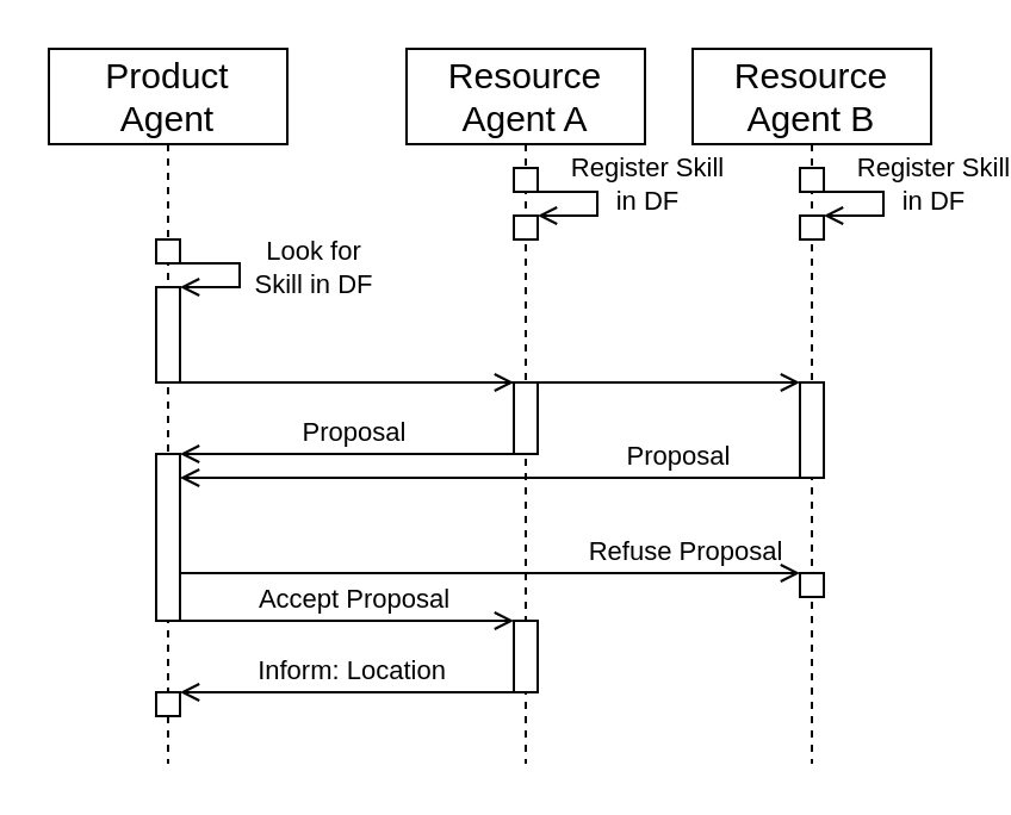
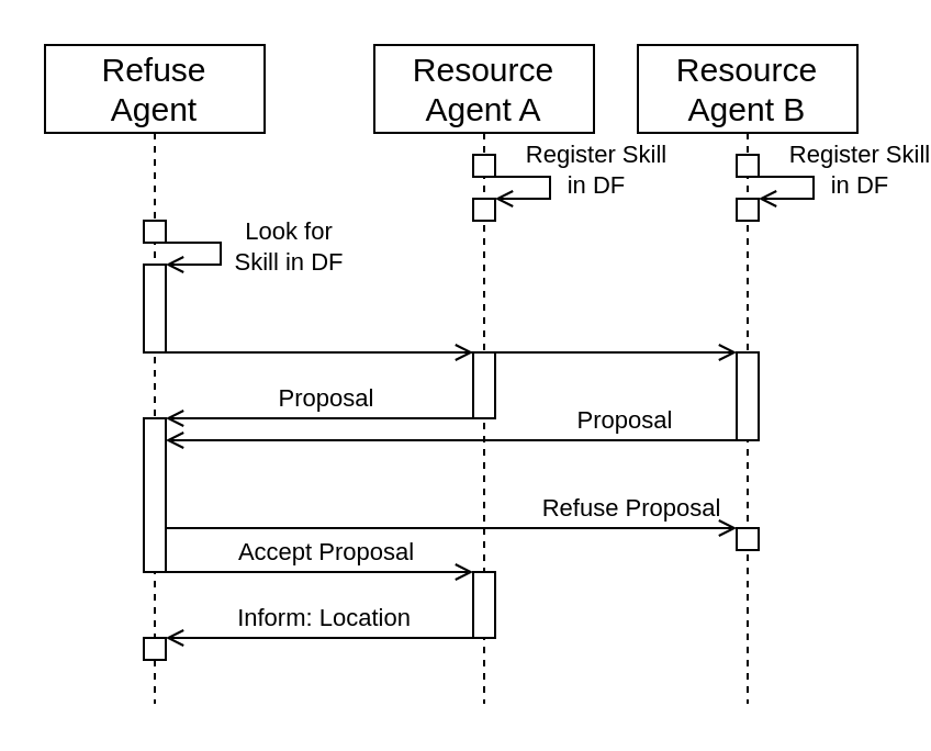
  <mxCell id="0" />
  <mxCell id="1" parent="0" />
- <mxCell id="2" value="&lt;div style=&quot;font-size: 15px;&quot;&gt;&lt;font style=&quot;font-size: 15px;&quot;&gt;Product&lt;/font&gt;&lt;/div&gt;&lt;div style=&quot;font-size: 15px;&quot;&gt;&lt;font style=&quot;font-size: 15px;&quot;&gt;Agent&lt;/font&gt;&lt;br&gt;&lt;/div&gt;" style="shape=umlLifeline;perimeter=lifelinePerimeter;whiteSpace=wrap;html=1;container=0;dropTarget=0;collapsible=0;recursiveResize=0;outlineConnect=0;portConstraint=eastwest;newEdgeStyle={&quot;edgeStyle&quot;:&quot;elbowEdgeStyle&quot;,&quot;elbow&quot;:&quot;vertical&quot;,&quot;curved&quot;:0,&quot;rounded&quot;:0};" parent="1" vertex="1"><mxGeometry x="20" y="20" width="100" height="300" as="geometry" /></mxCell>
+ <mxCell id="2" value="&lt;div style=&quot;font-size: 15px;&quot;&gt;&lt;font style=&quot;font-size: 15px;&quot;&gt;Refuse&lt;/font&gt;&lt;/div&gt;&lt;div style=&quot;font-size: 15px;&quot;&gt;&lt;font style=&quot;font-size: 15px;&quot;&gt;Agent&lt;/font&gt;&lt;br&gt;&lt;/div&gt;" style="shape=umlLifeline;perimeter=lifelinePerimeter;whiteSpace=wrap;html=1;container=0;dropTarget=0;collapsible=0;recursiveResize=0;outlineConnect=0;portConstraint=eastwest;newEdgeStyle={&quot;edgeStyle&quot;:&quot;elbowEdgeStyle&quot;,&quot;elbow&quot;:&quot;vertical&quot;,&quot;curved&quot;:0,&quot;rounded&quot;:0};" parent="1" vertex="1"><mxGeometry x="20" y="20" width="100" height="300" as="geometry" /></mxCell>
  <mxCell id="3" value="" style="html=1;points=[];perimeter=orthogonalPerimeter;outlineConnect=0;targetShapes=umlLifeline;portConstraint=eastwest;newEdgeStyle={&quot;edgeStyle&quot;:&quot;elbowEdgeStyle&quot;,&quot;elbow&quot;:&quot;vertical&quot;,&quot;curved&quot;:0,&quot;rounded&quot;:0};" parent="2" vertex="1"><mxGeometry x="45" y="80" width="10" height="10" as="geometry" /></mxCell>
  <mxCell id="4" value="" style="html=1;points=[];perimeter=orthogonalPerimeter;outlineConnect=0;targetShapes=umlLifeline;portConstraint=eastwest;newEdgeStyle={&quot;edgeStyle&quot;:&quot;elbowEdgeStyle&quot;,&quot;elbow&quot;:&quot;vertical&quot;,&quot;curved&quot;:0,&quot;rounded&quot;:0};" parent="2" vertex="1"><mxGeometry x="45" y="100" width="10" height="40" as="geometry" /></mxCell>
  <mxCell id="5" value="" style="endArrow=open;startArrow=none;html=1;rounded=0;startFill=0;endFill=0;" parent="2" source="3" edge="1"><mxGeometry width="50" height="50" relative="1" as="geometry"><mxPoint x="55" y="80" as="sourcePoint" /><mxPoint x="55" y="100" as="targetPoint" /><Array as="points"><mxPoint x="80" y="90" /><mxPoint x="80" y="100" /></Array></mxGeometry></mxCell>
  <mxCell id="6" value="&lt;div&gt;Look for&lt;/div&gt;&lt;div&gt;Skill in&amp;nbsp;&lt;span style=&quot;background-color: initial;&quot;&gt;DF&lt;/span&gt;&lt;/div&gt;" style="edgeLabel;html=1;align=center;verticalAlign=middle;resizable=0;points=[];labelBackgroundColor=none;" parent="5" vertex="1" connectable="0"><mxGeometry x="0.017" y="1" relative="1" as="geometry"><mxPoint x="29" y="-5" as="offset" /></mxGeometry></mxCell>
  <mxCell id="7" value="&lt;div style=&quot;font-size: 15px;&quot;&gt;&lt;font style=&quot;font-size: 15px;&quot;&gt;Resource&lt;/font&gt;&lt;/div&gt;&lt;div style=&quot;font-size: 15px;&quot;&gt;&lt;font style=&quot;font-size: 15px;&quot;&gt;Agent A&lt;/font&gt;&lt;br&gt;&lt;/div&gt;" style="shape=umlLifeline;perimeter=lifelinePerimeter;whiteSpace=wrap;html=1;container=0;dropTarget=0;collapsible=0;recursiveResize=0;outlineConnect=0;portConstraint=eastwest;newEdgeStyle={&quot;edgeStyle&quot;:&quot;elbowEdgeStyle&quot;,&quot;elbow&quot;:&quot;vertical&quot;,&quot;curved&quot;:0,&quot;rounded&quot;:0};" parent="1" vertex="1"><mxGeometry x="170" y="20" width="100" height="300" as="geometry" /></mxCell>
  <mxCell id="8" value="" style="html=1;points=[];perimeter=orthogonalPerimeter;outlineConnect=0;targetShapes=umlLifeline;portConstraint=eastwest;newEdgeStyle={&quot;edgeStyle&quot;:&quot;elbowEdgeStyle&quot;,&quot;elbow&quot;:&quot;vertical&quot;,&quot;curved&quot;:0,&quot;rounded&quot;:0};" parent="7" vertex="1"><mxGeometry x="45" y="50" width="10" height="10" as="geometry" /></mxCell>
  <mxCell id="9" value="" style="html=1;points=[];perimeter=orthogonalPerimeter;outlineConnect=0;targetShapes=umlLifeline;portConstraint=eastwest;newEdgeStyle={&quot;edgeStyle&quot;:&quot;elbowEdgeStyle&quot;,&quot;elbow&quot;:&quot;vertical&quot;,&quot;curved&quot;:0,&quot;rounded&quot;:0};" parent="7" vertex="1"><mxGeometry x="45" y="70" width="10" height="10" as="geometry" /></mxCell>
  <mxCell id="10" value="" style="endArrow=open;startArrow=none;html=1;rounded=0;startFill=0;endFill=0;" parent="7" source="8" target="9" edge="1"><mxGeometry width="50" height="50" relative="1" as="geometry"><mxPoint x="75" y="60" as="sourcePoint" /><mxPoint x="130" y="80" as="targetPoint" /><Array as="points"><mxPoint x="80" y="60" /><mxPoint x="80" y="70" /></Array></mxGeometry></mxCell>
  <mxCell id="11" value="&lt;div&gt;Register Skill&lt;/div&gt;&lt;div&gt;in DF&lt;/div&gt;" style="edgeLabel;html=1;align=center;verticalAlign=middle;resizable=0;points=[];labelBackgroundColor=none;" parent="10" vertex="1" connectable="0"><mxGeometry x="0.017" y="1" relative="1" as="geometry"><mxPoint x="19" y="-10" as="offset" /></mxGeometry></mxCell>
  <mxCell id="12" value="" style="endArrow=open;html=1;rounded=0;entryX=0;entryY=0;entryDx=0;entryDy=0;endFill=0;" parent="1" target="28" edge="1"><mxGeometry width="50" height="50" relative="1" as="geometry"><mxPoint x="75" y="160" as="sourcePoint" /><mxPoint x="385" y="160" as="targetPoint" /><Array as="points"><mxPoint x="190" y="160" /></Array></mxGeometry></mxCell>
  <mxCell id="13" value="" style="rounded=0;whiteSpace=wrap;html=1;" parent="1" vertex="1"><mxGeometry x="215" y="160" width="10" height="30" as="geometry" /></mxCell>
  <mxCell id="14" value="" style="endArrow=open;html=1;rounded=0;exitX=0;exitY=1;exitDx=0;exitDy=0;endFill=0;entryX=1;entryY=0;entryDx=0;entryDy=0;" parent="1" source="13" target="16" edge="1"><mxGeometry width="50" height="50" relative="1" as="geometry"><mxPoint x="150" y="300" as="sourcePoint" /><mxPoint x="140" y="200" as="targetPoint" /></mxGeometry></mxCell>
  <mxCell id="15" value="&lt;div&gt;Proposal&lt;/div&gt;" style="edgeLabel;html=1;align=center;verticalAlign=middle;resizable=0;points=[];labelBackgroundColor=none;" parent="14" vertex="1" connectable="0"><mxGeometry x="0.167" relative="1" as="geometry"><mxPoint x="14" y="-10" as="offset" /></mxGeometry></mxCell>
  <mxCell id="16" value="" style="rounded=0;whiteSpace=wrap;html=1;" parent="1" vertex="1"><mxGeometry x="65" y="190" width="10" height="70" as="geometry" /></mxCell>
  <mxCell id="17" value="" style="endArrow=open;html=1;rounded=0;exitX=1;exitY=1;exitDx=0;exitDy=0;entryX=0;entryY=0;entryDx=0;entryDy=0;endFill=0;" parent="1" edge="1"><mxGeometry width="50" height="50" relative="1" as="geometry"><mxPoint x="75" y="260" as="sourcePoint" /><mxPoint x="215" y="260" as="targetPoint" /></mxGeometry></mxCell>
  <mxCell id="18" value="&lt;div&gt;Accept Proposal&lt;/div&gt;" style="edgeLabel;html=1;align=center;verticalAlign=middle;resizable=0;points=[];labelBackgroundColor=none;" parent="17" vertex="1" connectable="0"><mxGeometry x="-0.092" y="1" relative="1" as="geometry"><mxPoint x="8" y="-9" as="offset" /></mxGeometry></mxCell>
  <mxCell id="19" value="" style="rounded=0;whiteSpace=wrap;html=1;" parent="1" vertex="1"><mxGeometry x="215" y="260" width="10" height="30" as="geometry" /></mxCell>
  <mxCell id="20" value="" style="endArrow=open;html=1;rounded=0;exitX=0;exitY=1;exitDx=0;exitDy=0;entryX=1;entryY=0;entryDx=0;entryDy=0;endFill=0;" parent="1" source="19" target="22" edge="1"><mxGeometry width="50" height="50" relative="1" as="geometry"><mxPoint x="130" y="340" as="sourcePoint" /><mxPoint x="180" y="290" as="targetPoint" /></mxGeometry></mxCell>
  <mxCell id="21" value="Inform: Location" style="edgeLabel;html=1;align=center;verticalAlign=middle;resizable=0;points=[];labelBackgroundColor=none;" parent="20" vertex="1" connectable="0"><mxGeometry x="0.224" relative="1" as="geometry"><mxPoint x="17" y="-10" as="offset" /></mxGeometry></mxCell>
  <mxCell id="22" value="" style="rounded=0;whiteSpace=wrap;html=1;" parent="1" vertex="1"><mxGeometry x="65" y="290" width="10" height="10" as="geometry" /></mxCell>
  <mxCell id="23" value="&lt;div style=&quot;font-size: 15px;&quot;&gt;&lt;font style=&quot;font-size: 15px;&quot;&gt;Resource&lt;/font&gt;&lt;/div&gt;&lt;div style=&quot;font-size: 15px;&quot;&gt;&lt;font style=&quot;font-size: 15px;&quot;&gt;Agent B&lt;/font&gt;&lt;br&gt;&lt;/div&gt;" style="shape=umlLifeline;perimeter=lifelinePerimeter;whiteSpace=wrap;html=1;container=0;dropTarget=0;collapsible=0;recursiveResize=0;outlineConnect=0;portConstraint=eastwest;newEdgeStyle={&quot;edgeStyle&quot;:&quot;elbowEdgeStyle&quot;,&quot;elbow&quot;:&quot;vertical&quot;,&quot;curved&quot;:0,&quot;rounded&quot;:0};" parent="1" vertex="1"><mxGeometry x="290" y="20" width="100" height="300" as="geometry" /></mxCell>
  <mxCell id="24" value="" style="html=1;points=[];perimeter=orthogonalPerimeter;outlineConnect=0;targetShapes=umlLifeline;portConstraint=eastwest;newEdgeStyle={&quot;edgeStyle&quot;:&quot;elbowEdgeStyle&quot;,&quot;elbow&quot;:&quot;vertical&quot;,&quot;curved&quot;:0,&quot;rounded&quot;:0};" parent="23" vertex="1"><mxGeometry x="45" y="50" width="10" height="10" as="geometry" /></mxCell>
  <mxCell id="25" value="" style="html=1;points=[];perimeter=orthogonalPerimeter;outlineConnect=0;targetShapes=umlLifeline;portConstraint=eastwest;newEdgeStyle={&quot;edgeStyle&quot;:&quot;elbowEdgeStyle&quot;,&quot;elbow&quot;:&quot;vertical&quot;,&quot;curved&quot;:0,&quot;rounded&quot;:0};" parent="23" vertex="1"><mxGeometry x="45" y="70" width="10" height="10" as="geometry" /></mxCell>
  <mxCell id="26" value="" style="endArrow=open;startArrow=none;html=1;rounded=0;startFill=0;endFill=0;" parent="23" source="24" target="25" edge="1"><mxGeometry width="50" height="50" relative="1" as="geometry"><mxPoint x="75" y="60" as="sourcePoint" /><mxPoint x="130" y="80" as="targetPoint" /><Array as="points"><mxPoint x="80" y="60" /><mxPoint x="80" y="70" /></Array></mxGeometry></mxCell>
  <mxCell id="27" value="&lt;div&gt;Register Skill&lt;/div&gt;&lt;div&gt;in DF&lt;/div&gt;" style="edgeLabel;html=1;align=center;verticalAlign=middle;resizable=0;points=[];labelBackgroundColor=none;" parent="26" vertex="1" connectable="0"><mxGeometry x="0.017" y="1" relative="1" as="geometry"><mxPoint x="19" y="-10" as="offset" /></mxGeometry></mxCell>
  <mxCell id="28" value="" style="rounded=0;whiteSpace=wrap;html=1;" parent="1" vertex="1"><mxGeometry x="335" y="160" width="10" height="40" as="geometry" /></mxCell>
  <mxCell id="29" value="" style="rounded=0;whiteSpace=wrap;html=1;" parent="1" vertex="1"><mxGeometry x="335" y="240" width="10" height="10" as="geometry" /></mxCell>
  <mxCell id="30" value="" style="endArrow=open;html=1;rounded=0;endFill=0;entryX=0;entryY=0;entryDx=0;entryDy=0;" parent="1" target="13" edge="1"><mxGeometry width="50" height="50" relative="1" as="geometry"><mxPoint x="75" y="160" as="sourcePoint" /><mxPoint x="225" y="160" as="targetPoint" /></mxGeometry></mxCell>
  <mxCell id="31" value="" style="endArrow=open;html=1;rounded=0;exitX=0;exitY=1;exitDx=0;exitDy=0;endFill=0;entryX=1.002;entryY=0.197;entryDx=0;entryDy=0;entryPerimeter=0;" parent="1" source="28" edge="1"><mxGeometry width="50" height="50" relative="1" as="geometry"><mxPoint x="354.98" y="200.3" as="sourcePoint" /><mxPoint x="75" y="200" as="targetPoint" /></mxGeometry></mxCell>
  <mxCell id="32" value="&lt;div&gt;Proposal&lt;/div&gt;" style="edgeLabel;html=1;align=center;verticalAlign=middle;resizable=0;points=[];labelBackgroundColor=none;" parent="31" vertex="1" connectable="0"><mxGeometry x="0.167" relative="1" as="geometry"><mxPoint x="100" y="-10" as="offset" /></mxGeometry></mxCell>
  <mxCell id="33" value="" style="endArrow=open;html=1;rounded=0;exitX=0.998;exitY=0.699;exitDx=0;exitDy=0;entryX=0;entryY=0;entryDx=0;entryDy=0;endFill=0;exitPerimeter=0;" parent="1" target="29" edge="1"><mxGeometry width="50" height="50" relative="1" as="geometry"><mxPoint x="74.98" y="240" as="sourcePoint" /><mxPoint x="355" y="240.1" as="targetPoint" /></mxGeometry></mxCell>
  <mxCell id="34" value="&lt;div&gt;Refuse Proposal&lt;/div&gt;" style="edgeLabel;html=1;align=center;verticalAlign=middle;resizable=0;points=[];labelBackgroundColor=none;" parent="33" vertex="1" connectable="0"><mxGeometry x="-0.092" y="1" relative="1" as="geometry"><mxPoint x="94" y="-9" as="offset" /></mxGeometry></mxCell>
